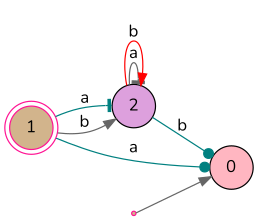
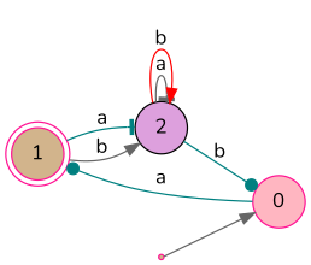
  digraph {
    fontname=Nunito
    rankdir=LR
    node [color=deeppink fillcolor=tan fontname=Nunito shape=circle style=filled]
    edge [arrowhead=normal color=teal fontname=Nunito]
    1 [shape=doublecircle]
    2 [color=black fillcolor=plum]
-   0 [color=black fillcolor=lightpink]
+   0 [fillcolor=lightpink]
    q [shape=point]
    1 -> 2 [arrowhead=tee label=a]
    1 -> 2 [color=gray40 label=b]
    2 -> 2 [arrowhead=tee color=gray40 label=a]
    2 -> 2 [color=red label=b]
    2 -> 0 [arrowhead=dot label=b]
-   1 -> 0 [arrowhead=dot label=a]
+   0 -> 1 [arrowhead=dot label=a]
    q -> 0 [color=gray40]
  }
